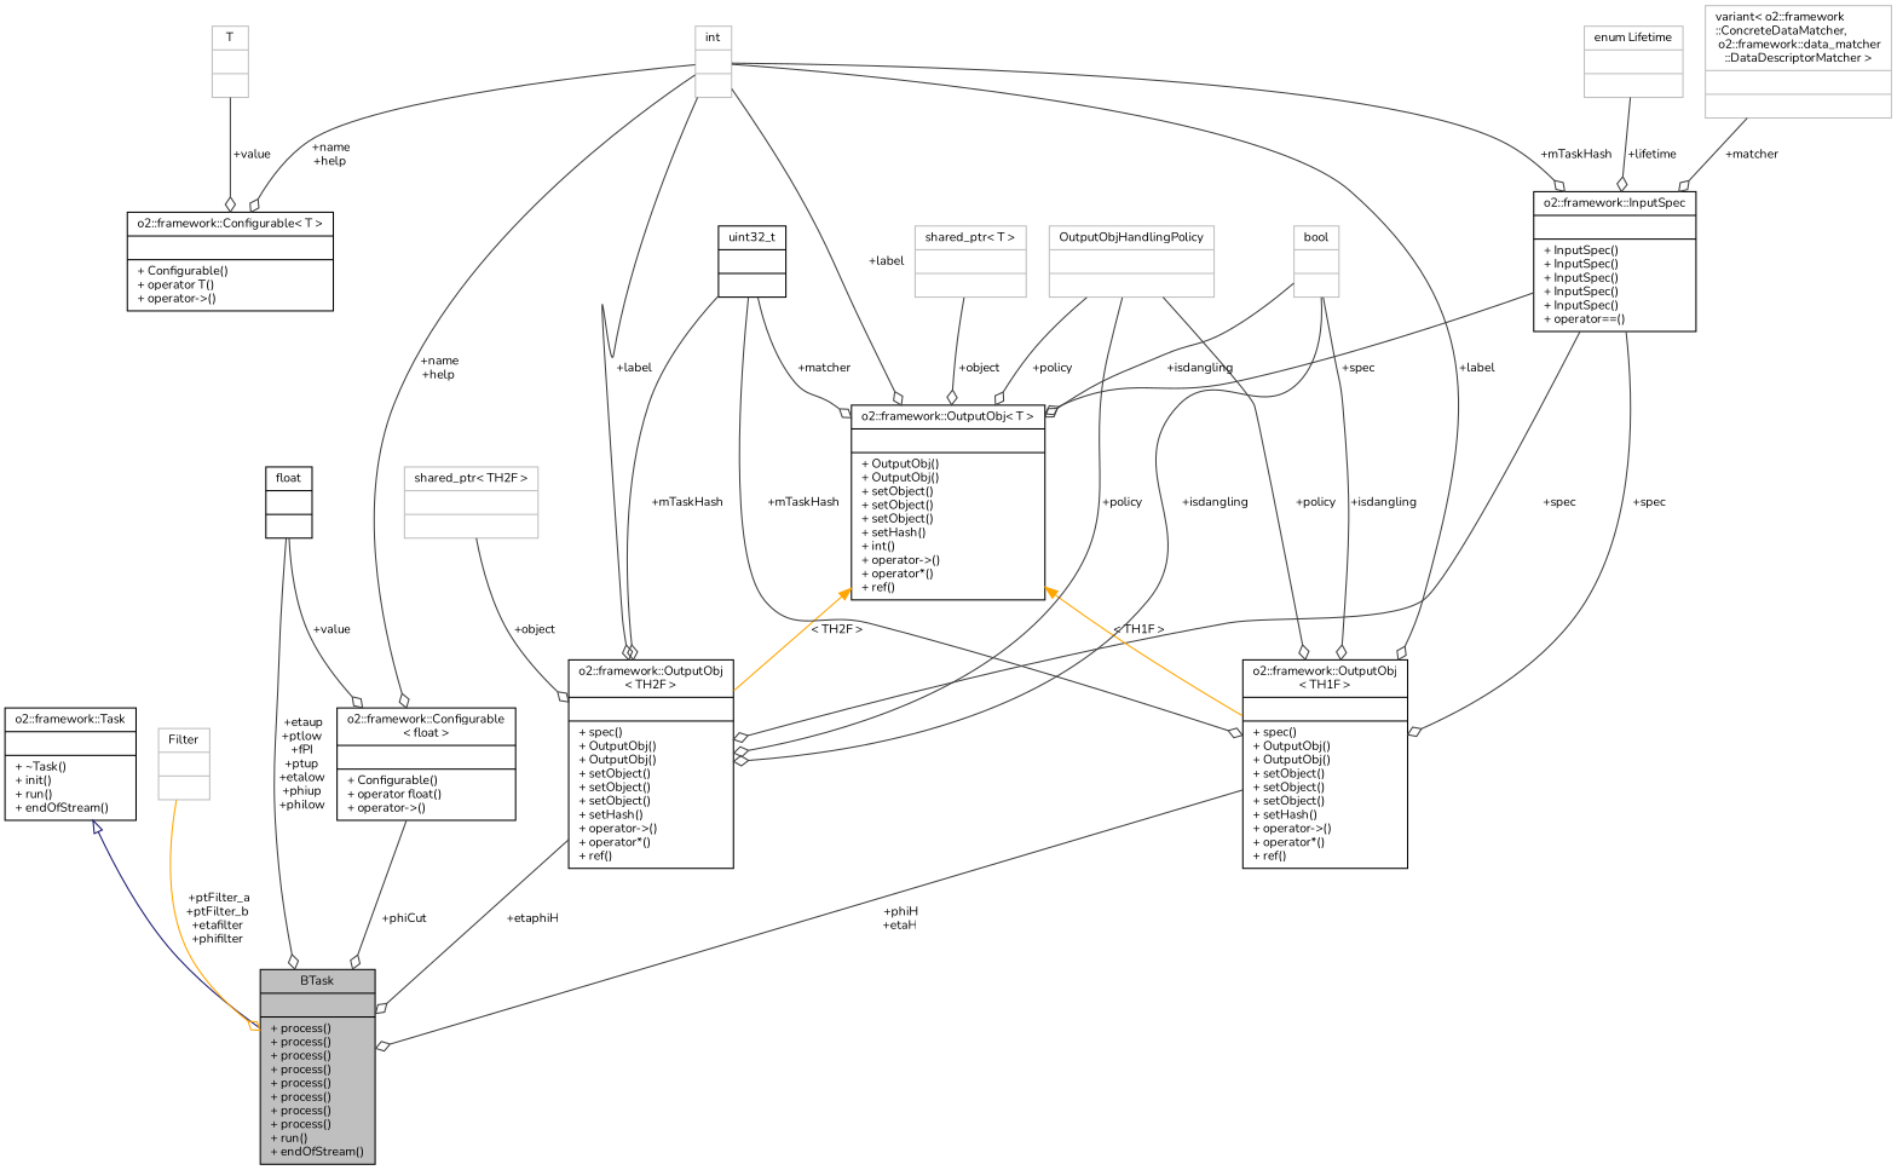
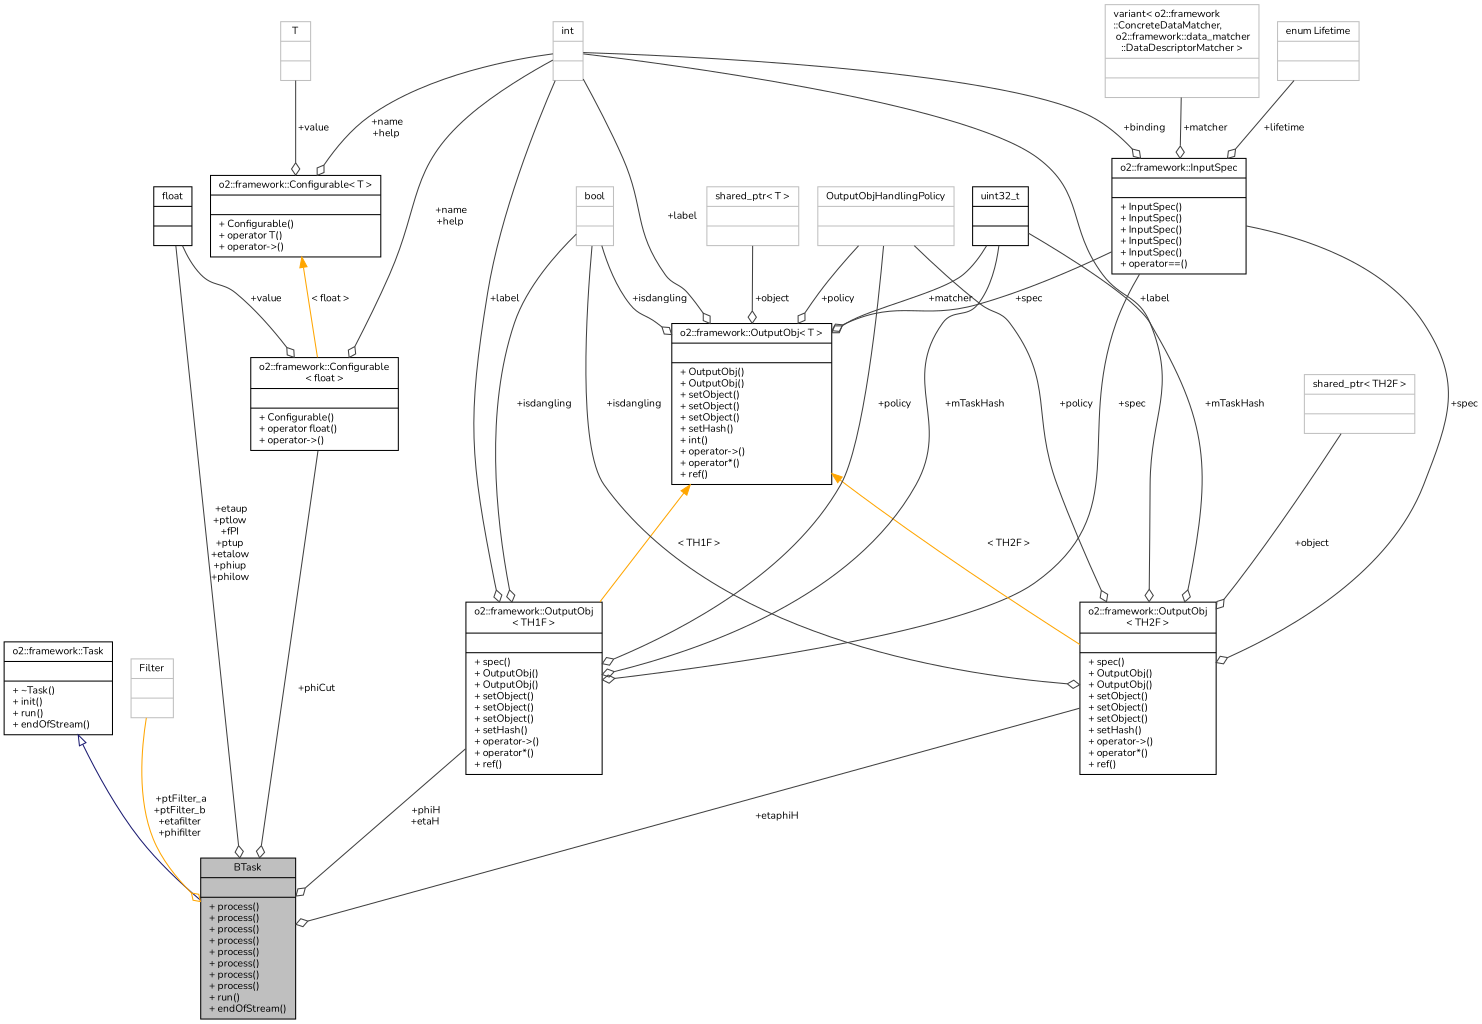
  digraph {
    fontname=Nunito
    node [color=black fontname=Nunito fontsize=10 shape=record]
    edge [color=grey25 fontname=Nunito fontsize=10 labelfontname=Helvetica labelfontsize=10 style=solid arrowhead=odiamond]
    n1 [fillcolor=grey75 fontcolor=black height=0.2 label="{BTask\n||+ process()\l+ process()\l+ process()\l+ process()\l+ process()\l+ process()\l+ process()\l+ process()\l+ run()\l+ endOfStream()\l}" style=filled width=0.4]
    n2 [height=0.2 label="{o2::framework::Task\n||+ ~Task()\l+ init()\l+ run()\l+ endOfStream()\l}" width=0.4]
    n3 [color=grey75 height=0.2 label="{Filter\n||}" width=0.4]
    n4 [height=0.2 label="{float\n||}" width=0.4]
    n5 [height=0.2 label="{o2::framework::Configurable\l\< float \>\n||+ Configurable()\l+ operator float()\l+ operator-\>()\l}" width=0.4]
    n6 [color=grey75 height=0.2 label="{int\n||}" width=0.4]
    n7 [height=0.2 label="{o2::framework::Configurable\< T \>\n||+ Configurable()\l+ operator T()\l+ operator-\>()\l}" width=0.4]
    n8 [height=0.2 label="{o2::framework::OutputObj\l\< TH2F \>\n||+ spec()\l+ OutputObj()\l+ OutputObj()\l+ setObject()\l+ setObject()\l+ setObject()\l+ setHash()\l+ operator-\>()\l+ operator*()\l+ ref()\l}" width=0.4]
    n9 [height=0.2 label="{o2::framework::InputSpec\n||+ InputSpec()\l+ InputSpec()\l+ InputSpec()\l+ InputSpec()\l+ InputSpec()\l+ operator==()\l}" width=0.4]
    n10 [height=0.2 label="{o2::framework::OutputObj\< T \>\n||+ OutputObj()\l+ OutputObj()\l+ setObject()\l+ setObject()\l+ setObject()\l+ setHash()\l+ int()\l+ operator-\>()\l+ operator*()\l+ ref()\l}" width=0.4]
    n11 [height=0.2 label="{o2::framework::OutputObj\l\< TH1F \>\n||+ spec()\l+ OutputObj()\l+ OutputObj()\l+ setObject()\l+ setObject()\l+ setObject()\l+ setHash()\l+ operator-\>()\l+ operator*()\l+ ref()\l}" width=0.4]
    n12 [color=grey75 height=0.2 label="{T\n||}" width=0.4]
    n13 [color=grey75 height=0.2 label="{OutputObjHandlingPolicy\n||}" width=0.4]
    n14 [height=0.2 label="{uint32_t\n||}" width=0.4]
    n15 [color=grey75 height=0.2 label="{bool\n||}" width=0.4]
    n16 [color=grey75 height=0.2 label="{enum Lifetime\n||}" width=0.4]
    n17 [color=grey75 height=0.2 label="{variant\< o2::framework\l::ConcreteDataMatcher,\l o2::framework::data_matcher\l::DataDescriptorMatcher \>\n||}" width=0.4]
    n18 [color=grey75 height=0.2 label="{shared_ptr\< TH2F \>\n||}" width=0.4]
    n19 [color=grey75 height=0.2 label="{shared_ptr\< T \>\n||}" width=0.4]
    n2 -> n1 [arrowtail=onormal color=midnightblue dir=back arrowhead=""]
    n3 -> n1 [color=orange label=" +ptFilter_a\n+ptFilter_b\n+etafilter\n+phifilter"]
    n4 -> n1 [label=" +etaup\n+ptlow\n+fPI\n+ptup\n+etalow\n+phiup\n+philow"]
    n4 -> n5 [label=" +value"]
    n5 -> n1 [label=" +phiCut"]
    n6 -> n5 [label=" +name\n+help"]
    n6 -> n7 [label=" +name\n+help"]
    n6 -> n8 [label=" +label"]
-   n6 -> n9 [label=" +mTaskHash"]
+   n6 -> n9 [label=" +binding"]
    n6 -> n10 [label=" +label"]
    n6 -> n11 [label=" +label"]
+   n7 -> n5 [color=orange dir=back label=" \< float \>" arrowhead=""]
    n8 -> n1 [label=" +etaphiH"]
    n9 -> n8 [label=" +spec"]
    n9 -> n10 [label=" +spec"]
    n9 -> n11 [label=" +spec"]
    n10 -> n8 [color=orange dir=back label=" \< TH2F \>" arrowhead=""]
    n10 -> n11 [color=orange dir=back label=" \< TH1F \>" arrowhead=""]
    n11 -> n1 [label=" +phiH\n+etaH"]
    n12 -> n7 [label=" +value"]
    n13 -> n8 [label=" +policy"]
    n13 -> n10 [label=" +policy"]
    n13 -> n11 [label=" +policy"]
    n14 -> n8 [label=" +mTaskHash"]
    n14 -> n10 [label=" +matcher"]
    n14 -> n11 [label=" +mTaskHash"]
    n15 -> n8 [label=" +isdangling"]
    n15 -> n10 [label=" +isdangling"]
    n15 -> n11 [label=" +isdangling"]
    n16 -> n9 [label=" +lifetime"]
    n17 -> n9 [label=" +matcher"]
    n18 -> n8 [label=" +object"]
    n19 -> n10 [label=" +object"]
  }
